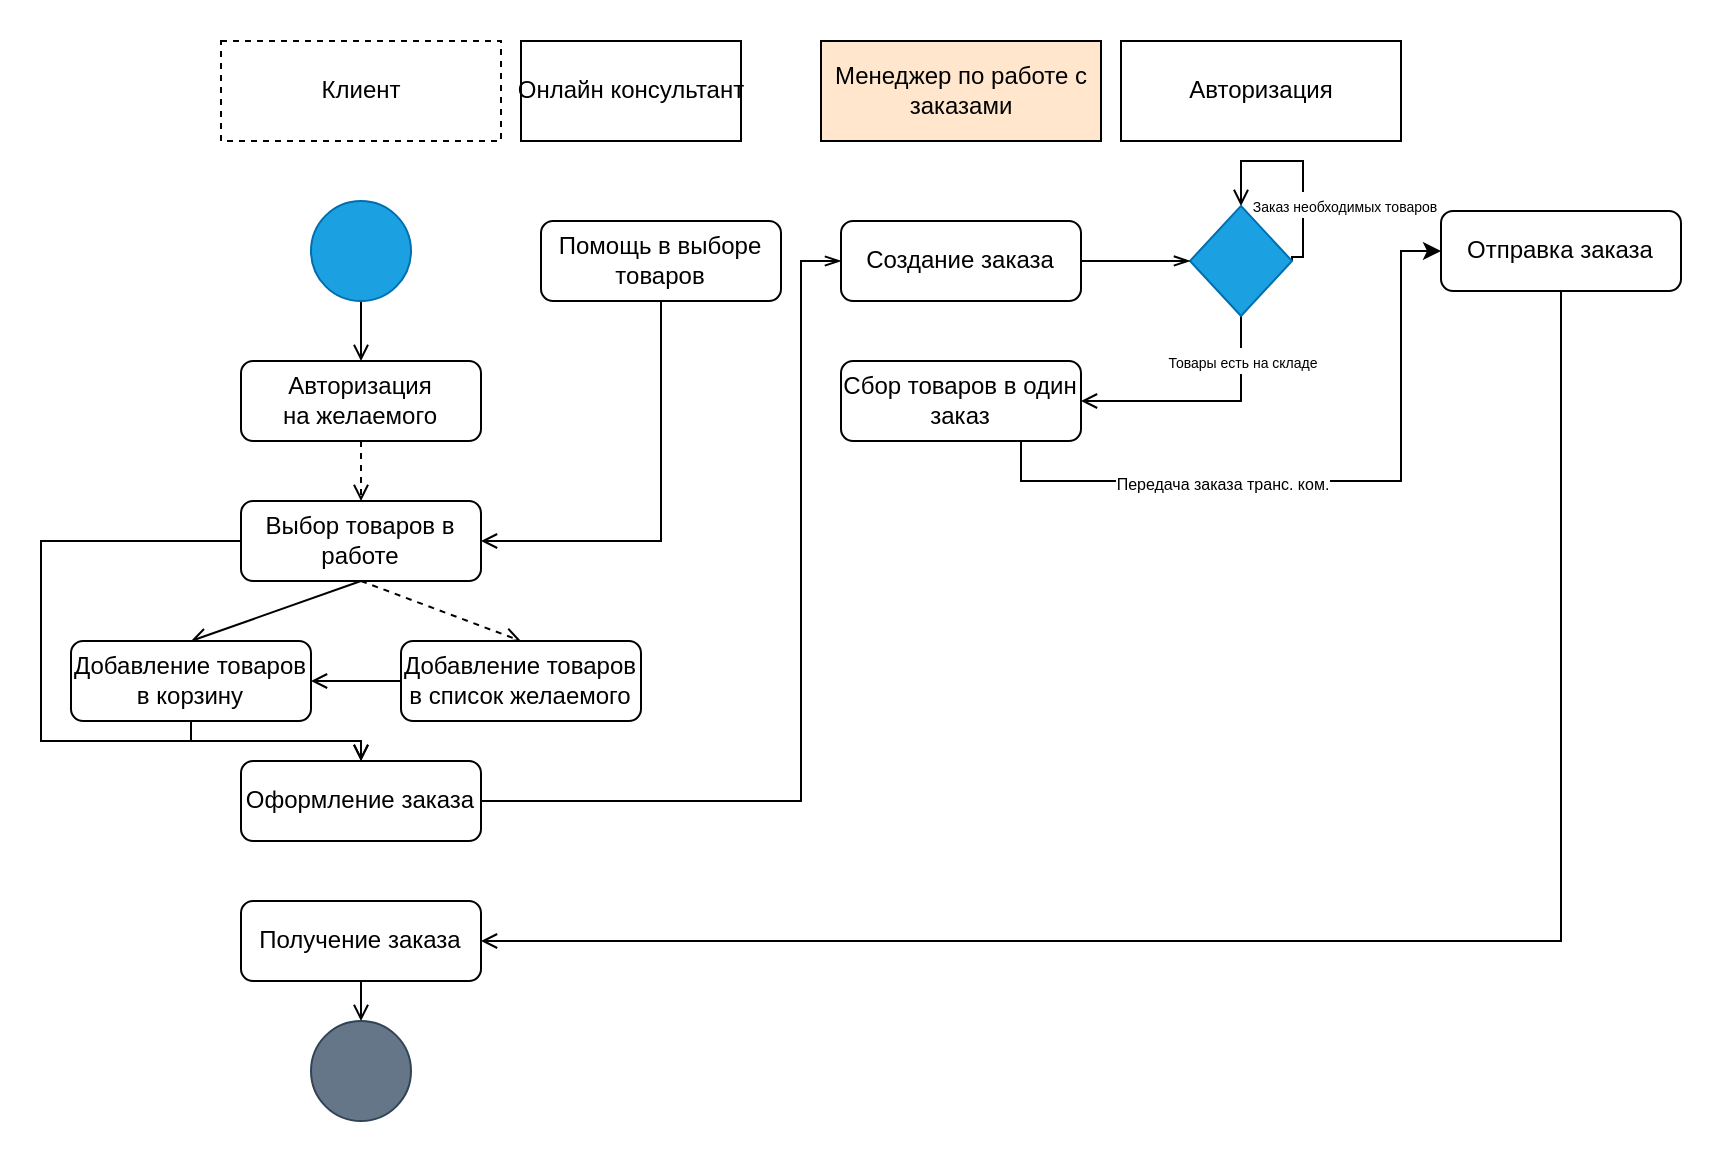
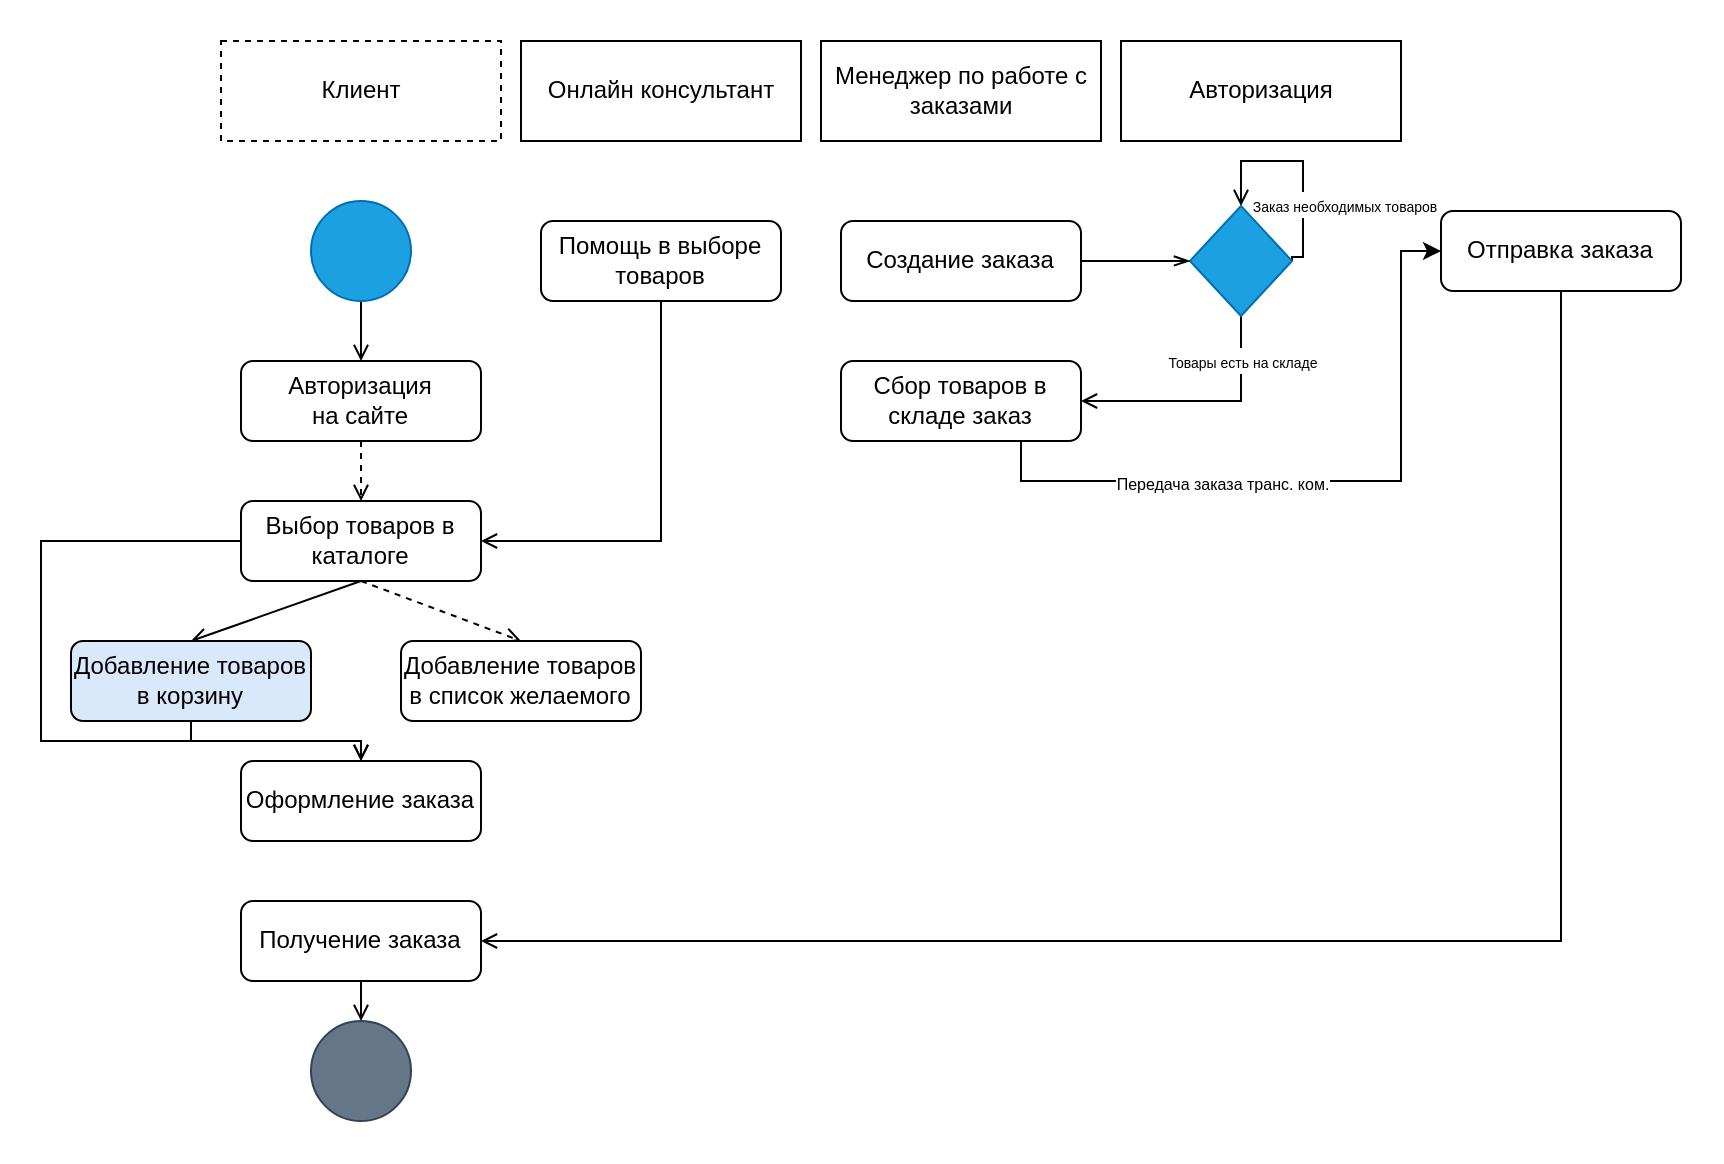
  <mxCell id="0" />
  <mxCell id="1" parent="0" />
  <mxCell id="2" value="Клиент" style="html=1;dashed=1;" parent="1" vertex="1"><mxGeometry x="110" y="20" width="140" height="50" as="geometry" /></mxCell>
- <mxCell id="3" value="Онлайн консультант" style="html=1;" parent="1" vertex="1"><mxGeometry x="260" y="20" width="110" height="50" as="geometry" /></mxCell>
+ <mxCell id="3" value="Онлайн консультант" style="html=1;" parent="1" vertex="1"><mxGeometry x="260" y="20" width="140" height="50" as="geometry" /></mxCell>
  <mxCell id="4" value="Авторизация" style="html=1;" parent="1" vertex="1"><mxGeometry x="560" y="20" width="140" height="50" as="geometry" /></mxCell>
- <mxCell id="5" value="Менеджер по работе с &lt;br&gt;заказами" style="html=1;fillColor=#ffe6cc;" parent="1" vertex="1"><mxGeometry x="410" y="20" width="140" height="50" as="geometry" /></mxCell>
+ <mxCell id="5" value="Менеджер по работе с &lt;br&gt;заказами" style="html=1;" parent="1" vertex="1"><mxGeometry x="410" y="20" width="140" height="50" as="geometry" /></mxCell>
  <mxCell id="6" style="edgeStyle=orthogonalEdgeStyle;rounded=0;orthogonalLoop=1;jettySize=auto;html=1;exitX=0.5;exitY=1;exitDx=0;exitDy=0;entryX=0.5;entryY=0;entryDx=0;entryDy=0;endArrow=open;endFill=0;" parent="1" source="7" target="9" edge="1"><mxGeometry relative="1" as="geometry" /></mxCell>
  <mxCell id="7" value="" style="ellipse;whiteSpace=wrap;html=1;aspect=fixed;fillColor=#1ba1e2;fontColor=#ffffff;strokeColor=#006EAF;" parent="1" vertex="1"><mxGeometry x="155" y="100" width="50" height="50" as="geometry" /></mxCell>
  <mxCell id="8" style="edgeStyle=orthogonalEdgeStyle;rounded=0;orthogonalLoop=1;jettySize=auto;html=1;exitX=0.5;exitY=1;exitDx=0;exitDy=0;entryX=0.5;entryY=0;entryDx=0;entryDy=0;endArrow=open;endFill=0;dashed=1;" parent="1" source="9" target="14" edge="1"><mxGeometry relative="1" as="geometry" /></mxCell>
- <mxCell id="9" value="Авторизация&lt;br&gt;на желаемого" style="rounded=1;whiteSpace=wrap;html=1;" parent="1" vertex="1"><mxGeometry x="120" y="180" width="120" height="40" as="geometry" /></mxCell>
+ <mxCell id="9" value="Авторизация&lt;br&gt;на сайте" style="rounded=1;whiteSpace=wrap;html=1;" parent="1" vertex="1"><mxGeometry x="120" y="180" width="120" height="40" as="geometry" /></mxCell>
  <mxCell id="10" style="edgeStyle=orthogonalEdgeStyle;rounded=0;orthogonalLoop=1;jettySize=auto;html=1;exitX=1;exitY=0.5;exitDx=0;exitDy=0;entryX=0.5;entryY=1;entryDx=0;entryDy=0;endArrow=none;endFill=0;startArrow=open;startFill=0;" parent="1" source="14" edge="1" target="15"><mxGeometry relative="1" as="geometry"><mxPoint x="270" y="125" as="targetPoint" /><Array as="points"><mxPoint x="330" y="270" /></Array></mxGeometry></mxCell>
  <mxCell id="11" style="rounded=0;orthogonalLoop=1;jettySize=auto;html=1;exitX=0.5;exitY=1;exitDx=0;exitDy=0;entryX=0.5;entryY=0;entryDx=0;entryDy=0;endArrow=open;endFill=0;" edge="1" parent="1" source="14" target="32"><mxGeometry relative="1" as="geometry" /></mxCell>
  <mxCell id="12" style="edgeStyle=none;rounded=0;orthogonalLoop=1;jettySize=auto;html=1;exitX=0.5;exitY=1;exitDx=0;exitDy=0;entryX=0.5;entryY=0;entryDx=0;entryDy=0;endArrow=open;endFill=0;dashed=1;" edge="1" parent="1" source="14" target="34"><mxGeometry relative="1" as="geometry" /></mxCell>
  <mxCell id="13" style="edgeStyle=orthogonalEdgeStyle;rounded=0;orthogonalLoop=1;jettySize=auto;html=1;exitX=0;exitY=0.5;exitDx=0;exitDy=0;entryX=0.5;entryY=0;entryDx=0;entryDy=0;endArrow=open;endFill=0;" edge="1" parent="1" source="14" target="36"><mxGeometry relative="1" as="geometry"><Array as="points"><mxPoint x="20" y="270" /><mxPoint x="20" y="370" /><mxPoint x="180" y="370" /></Array></mxGeometry></mxCell>
- <mxCell id="14" value="Выбор товаров в работе" style="rounded=1;whiteSpace=wrap;html=1;" parent="1" vertex="1"><mxGeometry x="120" y="250" width="120" height="40" as="geometry" /></mxCell>
+ <mxCell id="14" value="Выбор товаров в каталоге" style="rounded=1;whiteSpace=wrap;html=1;" parent="1" vertex="1"><mxGeometry x="120" y="250" width="120" height="40" as="geometry" /></mxCell>
  <mxCell id="15" value="Помощь в выборе товаров" style="rounded=1;whiteSpace=wrap;html=1;" parent="1" vertex="1"><mxGeometry x="270" y="110" width="120" height="40" as="geometry" /></mxCell>
  <mxCell id="16" style="edgeStyle=orthogonalEdgeStyle;rounded=0;orthogonalLoop=1;jettySize=auto;html=1;exitX=0.5;exitY=1;exitDx=0;exitDy=0;entryX=1;entryY=0.5;entryDx=0;entryDy=0;endArrow=open;endFill=0;" parent="1" source="20" target="21" edge="1"><mxGeometry relative="1" as="geometry" /></mxCell>
  <mxCell id="17" value="&lt;font style=&quot;font-size: 7px;&quot;&gt;Товары есть на складе&lt;/font&gt;" style="edgeLabel;html=1;align=center;verticalAlign=middle;resizable=0;points=[];" parent="16" vertex="1" connectable="0"><mxGeometry x="-0.311" relative="1" as="geometry"><mxPoint y="-20" as="offset" /></mxGeometry></mxCell>
  <mxCell id="18" style="edgeStyle=orthogonalEdgeStyle;rounded=0;orthogonalLoop=1;jettySize=auto;html=1;exitX=1;exitY=0.5;exitDx=0;exitDy=0;endArrow=open;endFill=0;entryX=0.5;entryY=0;entryDx=0;entryDy=0;" parent="1" source="20" target="20" edge="1"><mxGeometry relative="1" as="geometry"><mxPoint x="620.5" y="95.47" as="targetPoint" /><Array as="points"><mxPoint x="651" y="127.97" /><mxPoint x="651" y="79.97" /><mxPoint x="620" y="79.97" /></Array></mxGeometry></mxCell>
  <mxCell id="19" value="&lt;font style=&quot;font-size: 7px;&quot;&gt;Заказ необходимых товаров&lt;/font&gt;" style="edgeLabel;html=1;align=center;verticalAlign=middle;resizable=0;points=[];" parent="18" vertex="1" connectable="0"><mxGeometry x="-0.389" relative="1" as="geometry"><mxPoint x="20" y="-1" as="offset" /></mxGeometry></mxCell>
  <mxCell id="20" value="" style="rhombus;whiteSpace=wrap;html=1;fillColor=#1ba1e2;fontColor=#ffffff;strokeColor=#006EAF;" parent="1" vertex="1"><mxGeometry x="594.5" y="102.47" width="51" height="55" as="geometry" /></mxCell>
- <mxCell id="21" value="Сбор товаров в один заказ" style="rounded=1;whiteSpace=wrap;html=1;" parent="1" vertex="1"><mxGeometry x="420" y="180" width="120" height="40" as="geometry" /></mxCell>
+ <mxCell id="21" value="Сбор товаров в складе заказ" style="rounded=1;whiteSpace=wrap;html=1;" parent="1" vertex="1"><mxGeometry x="420" y="180" width="120" height="40" as="geometry" /></mxCell>
  <mxCell id="22" style="edgeStyle=orthogonalEdgeStyle;rounded=0;orthogonalLoop=1;jettySize=auto;html=1;entryX=0;entryY=0.5;entryDx=0;entryDy=0;exitX=0.75;exitY=1;exitDx=0;exitDy=0;" parent="1" source="21" target="30" edge="1"><mxGeometry relative="1" as="geometry"><mxPoint x="550" y="270" as="sourcePoint" /><Array as="points"><mxPoint x="510" y="240" /><mxPoint x="700" y="240" /><mxPoint x="700" y="125" /></Array></mxGeometry></mxCell>
  <mxCell id="23" value="&lt;font style=&quot;font-size: 8px;&quot;&gt;Передача заказа транс. ком.&lt;/font&gt;" style="edgeLabel;html=1;align=center;verticalAlign=middle;resizable=0;points=[];" parent="22" vertex="1" connectable="0"><mxGeometry x="-0.16" y="-1" relative="1" as="geometry"><mxPoint x="-25" y="-1" as="offset" /></mxGeometry></mxCell>
  <mxCell id="24" style="edgeStyle=orthogonalEdgeStyle;rounded=0;jumpSize=6;orthogonalLoop=1;jettySize=auto;html=1;exitX=1;exitY=0.5;exitDx=0;exitDy=0;entryX=0;entryY=0.5;entryDx=0;entryDy=0;startArrow=none;startFill=0;endArrow=openThin;endFill=0;endSize=6;" edge="1" parent="1" source="25" target="20"><mxGeometry relative="1" as="geometry" /></mxCell>
  <mxCell id="25" value="Создание заказа" style="rounded=1;whiteSpace=wrap;html=1;" parent="1" vertex="1"><mxGeometry x="420" y="110" width="120" height="40" as="geometry" /></mxCell>
  <mxCell id="26" style="edgeStyle=orthogonalEdgeStyle;rounded=0;orthogonalLoop=1;jettySize=auto;html=1;exitX=0.5;exitY=1;exitDx=0;exitDy=0;entryX=1;entryY=0.5;entryDx=0;entryDy=0;fontSize=7;endArrow=open;endFill=0;" parent="1" source="30" target="28" edge="1"><mxGeometry relative="1" as="geometry"><mxPoint x="570" y="330" as="sourcePoint" /></mxGeometry></mxCell>
  <mxCell id="27" style="edgeStyle=orthogonalEdgeStyle;rounded=0;orthogonalLoop=1;jettySize=auto;html=1;exitX=0.5;exitY=1;exitDx=0;exitDy=0;entryX=0.5;entryY=0;entryDx=0;entryDy=0;fontSize=7;endArrow=open;endFill=0;" parent="1" source="28" target="29" edge="1"><mxGeometry relative="1" as="geometry" /></mxCell>
  <mxCell id="28" value="Получение заказа" style="rounded=1;whiteSpace=wrap;html=1;" parent="1" vertex="1"><mxGeometry x="120" y="450" width="120" height="40" as="geometry" /></mxCell>
  <mxCell id="29" value="" style="ellipse;whiteSpace=wrap;html=1;aspect=fixed;fillColor=#647687;fontColor=#ffffff;strokeColor=#314354;" parent="1" vertex="1"><mxGeometry x="155" y="510" width="50" height="50" as="geometry" /></mxCell>
  <mxCell id="30" value="Отправка заказа" style="rounded=1;whiteSpace=wrap;html=1;" parent="1" vertex="1"><mxGeometry x="720" y="105" width="120" height="40" as="geometry" /></mxCell>
  <mxCell id="31" style="edgeStyle=orthogonalEdgeStyle;rounded=0;orthogonalLoop=1;jettySize=auto;html=1;exitX=0.5;exitY=1;exitDx=0;exitDy=0;entryX=0.5;entryY=0;entryDx=0;entryDy=0;endArrow=open;endFill=0;" edge="1" parent="1" source="32" target="36"><mxGeometry relative="1" as="geometry"><Array as="points"><mxPoint x="95" y="370" /><mxPoint x="180" y="370" /></Array></mxGeometry></mxCell>
- <mxCell id="32" value="Добавление товаров в корзину" style="rounded=1;whiteSpace=wrap;html=1;" vertex="1" parent="1"><mxGeometry x="35" y="320" width="120" height="40" as="geometry" /></mxCell>
- <mxCell id="33" style="edgeStyle=none;rounded=0;orthogonalLoop=1;jettySize=auto;html=1;exitX=0;exitY=0.5;exitDx=0;exitDy=0;entryX=1;entryY=0.5;entryDx=0;entryDy=0;endArrow=open;endFill=0;" edge="1" parent="1" source="34" target="32"><mxGeometry relative="1" as="geometry" /></mxCell>
+ <mxCell id="32" value="Добавление товаров в корзину" style="rounded=1;whiteSpace=wrap;html=1;fillColor=#dae8fc;" vertex="1" parent="1"><mxGeometry x="35" y="320" width="120" height="40" as="geometry" /></mxCell>
  <mxCell id="34" value="Добавление товаров в список желаемого" style="rounded=1;whiteSpace=wrap;html=1;" vertex="1" parent="1"><mxGeometry x="200" y="320" width="120" height="40" as="geometry" /></mxCell>
- <mxCell id="35" style="edgeStyle=orthogonalEdgeStyle;rounded=0;orthogonalLoop=1;jettySize=auto;html=1;exitX=1;exitY=0.5;exitDx=0;exitDy=0;entryX=0;entryY=0.5;entryDx=0;entryDy=0;startArrow=none;startFill=0;endArrow=openThin;endFill=0;jumpSize=6;endSize=6;" edge="1" parent="1" source="36" target="25"><mxGeometry relative="1" as="geometry"><Array as="points"><mxPoint x="400" y="400" /><mxPoint x="400" y="130" /></Array></mxGeometry></mxCell>
  <mxCell id="36" value="Оформление заказа" style="rounded=1;whiteSpace=wrap;html=1;" vertex="1" parent="1"><mxGeometry x="120" y="380" width="120" height="40" as="geometry" /></mxCell>
